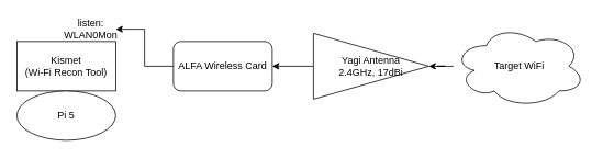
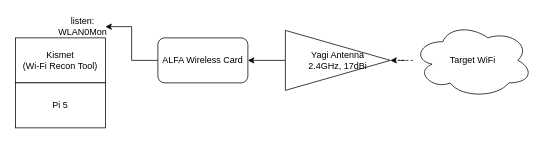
  <mxCell id="0" />
  <mxCell id="1" parent="0" />
- <mxCell id="2" value="" style="edgeStyle=orthogonalEdgeStyle;rounded=0;orthogonalLoop=1;jettySize=auto;html=1;" edge="1" parent="1" source="3" target="5"><mxGeometry relative="1" as="geometry" /></mxCell>
+ <mxCell id="2" value="" style="edgeStyle=orthogonalEdgeStyle;rounded=0;orthogonalLoop=1;jettySize=auto;html=1;dashed=1;" edge="1" parent="1" source="3" target="5"><mxGeometry relative="1" as="geometry" /></mxCell>
  <mxCell id="3" value="Target WiFi" style="ellipse;shape=cloud;whiteSpace=wrap;html=1;" vertex="1" parent="1"><mxGeometry x="550" y="30" width="160" height="100" as="geometry" /></mxCell>
  <mxCell id="4" value="" style="edgeStyle=orthogonalEdgeStyle;rounded=0;orthogonalLoop=1;jettySize=auto;html=1;" edge="1" parent="1" source="5" target="7"><mxGeometry relative="1" as="geometry" /></mxCell>
  <mxCell id="5" value="Yagi Antenna&lt;div&gt;2.4GHz, 17dBi&lt;/div&gt;" style="triangle;whiteSpace=wrap;html=1;" vertex="1" parent="1"><mxGeometry x="380" y="40" width="140" height="80" as="geometry" /></mxCell>
  <mxCell id="6" value="" style="edgeStyle=orthogonalEdgeStyle;rounded=0;orthogonalLoop=1;jettySize=auto;html=1;" edge="1" parent="1" source="7" target="9"><mxGeometry relative="1" as="geometry" /></mxCell>
  <mxCell id="7" value="ALFA Wireless Card" style="whiteSpace=wrap;html=1;rounded=1;" vertex="1" parent="1"><mxGeometry x="210" y="50" width="120" height="60" as="geometry" /></mxCell>
  <mxCell id="8" value="Kismet&lt;div&gt;(Wi-Fi Recon Tool)&lt;/div&gt;" style="rounded=0;whiteSpace=wrap;html=1;" vertex="1" parent="1"><mxGeometry x="20" y="50" width="120" height="60" as="geometry" /></mxCell>
  <mxCell id="9" value="listen: WLAN0Mon" style="text;html=1;align=center;verticalAlign=middle;whiteSpace=wrap;rounded=0;" vertex="1" parent="1"><mxGeometry x="80" y="20" width="60" height="30" as="geometry" /></mxCell>
- <mxCell id="10" value="Pi 5" style="ellipse;whiteSpace=wrap;html=1;" vertex="1" parent="1"><mxGeometry x="20" y="110" width="120" height="60" as="geometry" /></mxCell>
+ <mxCell id="10" value="Pi 5" style="rounded=0;whiteSpace=wrap;html=1;" vertex="1" parent="1"><mxGeometry x="20" y="110" width="120" height="60" as="geometry" /></mxCell>
